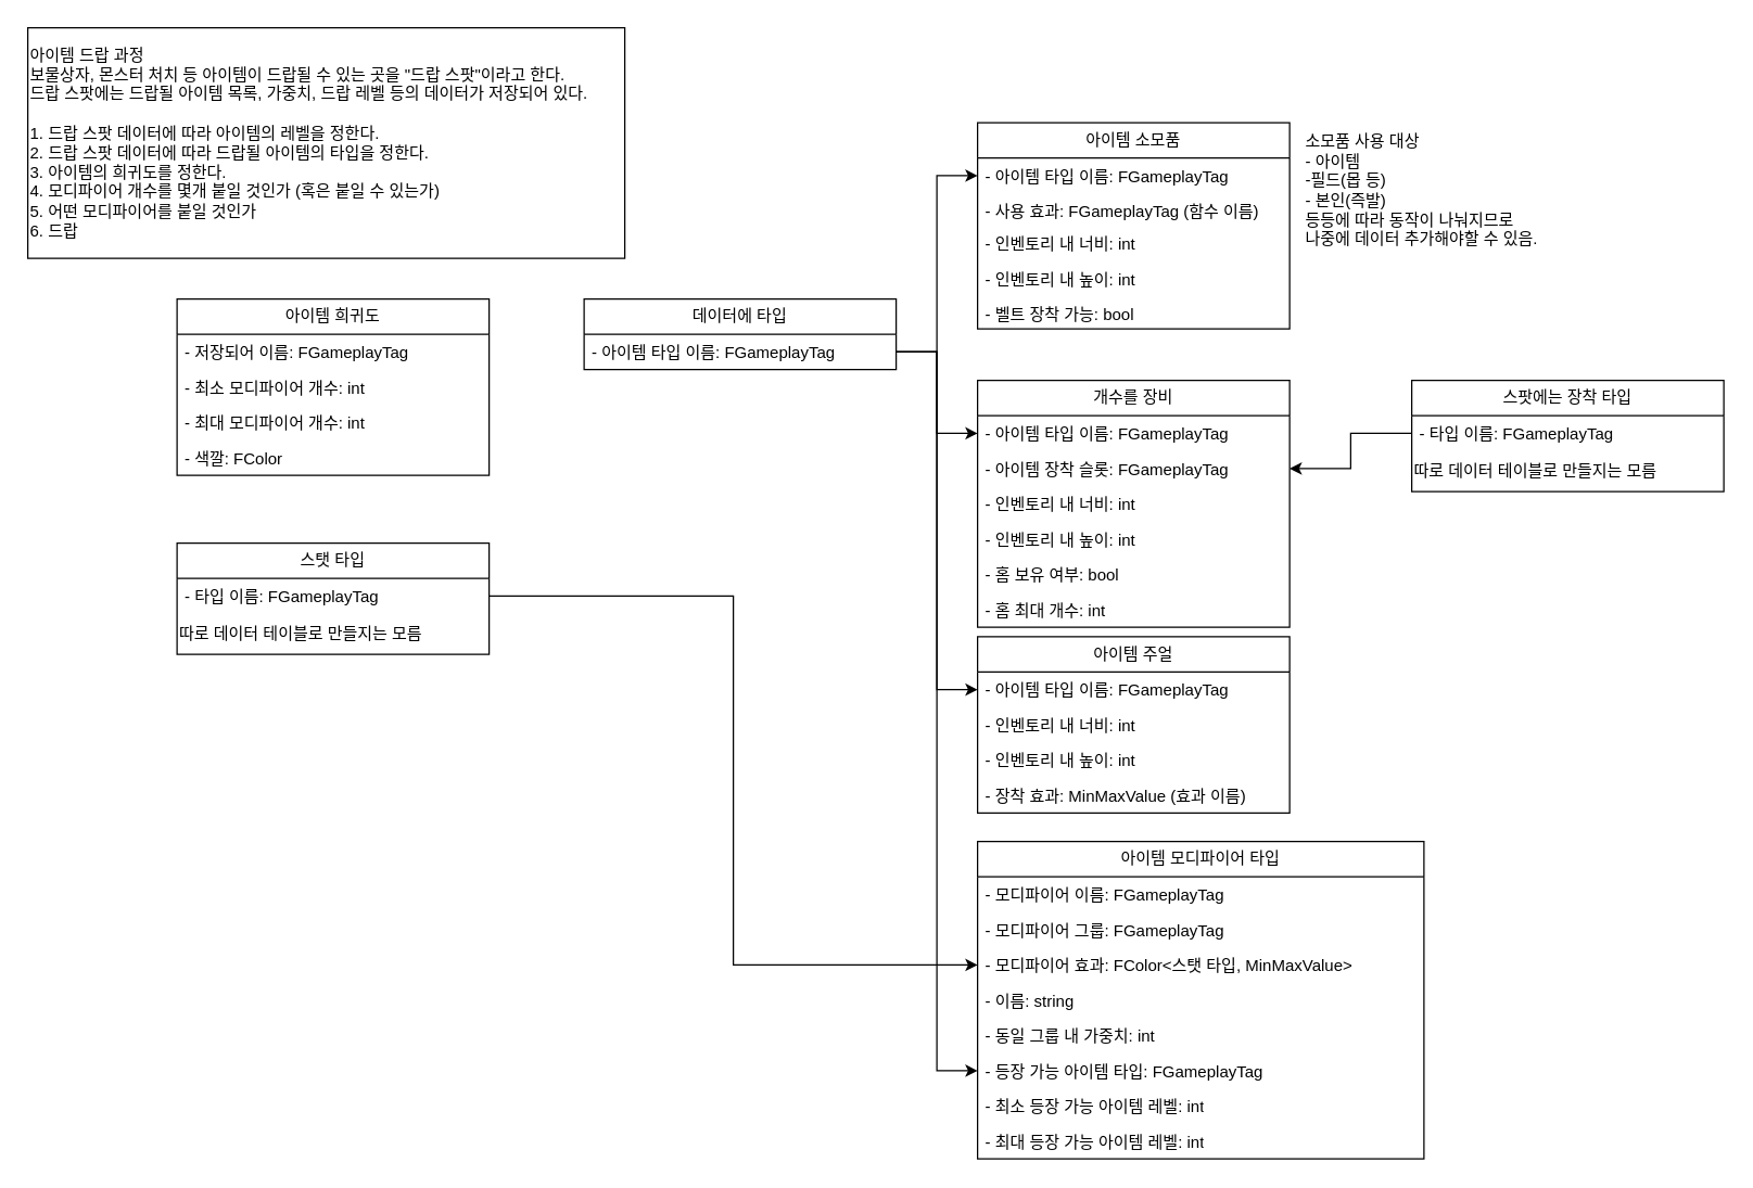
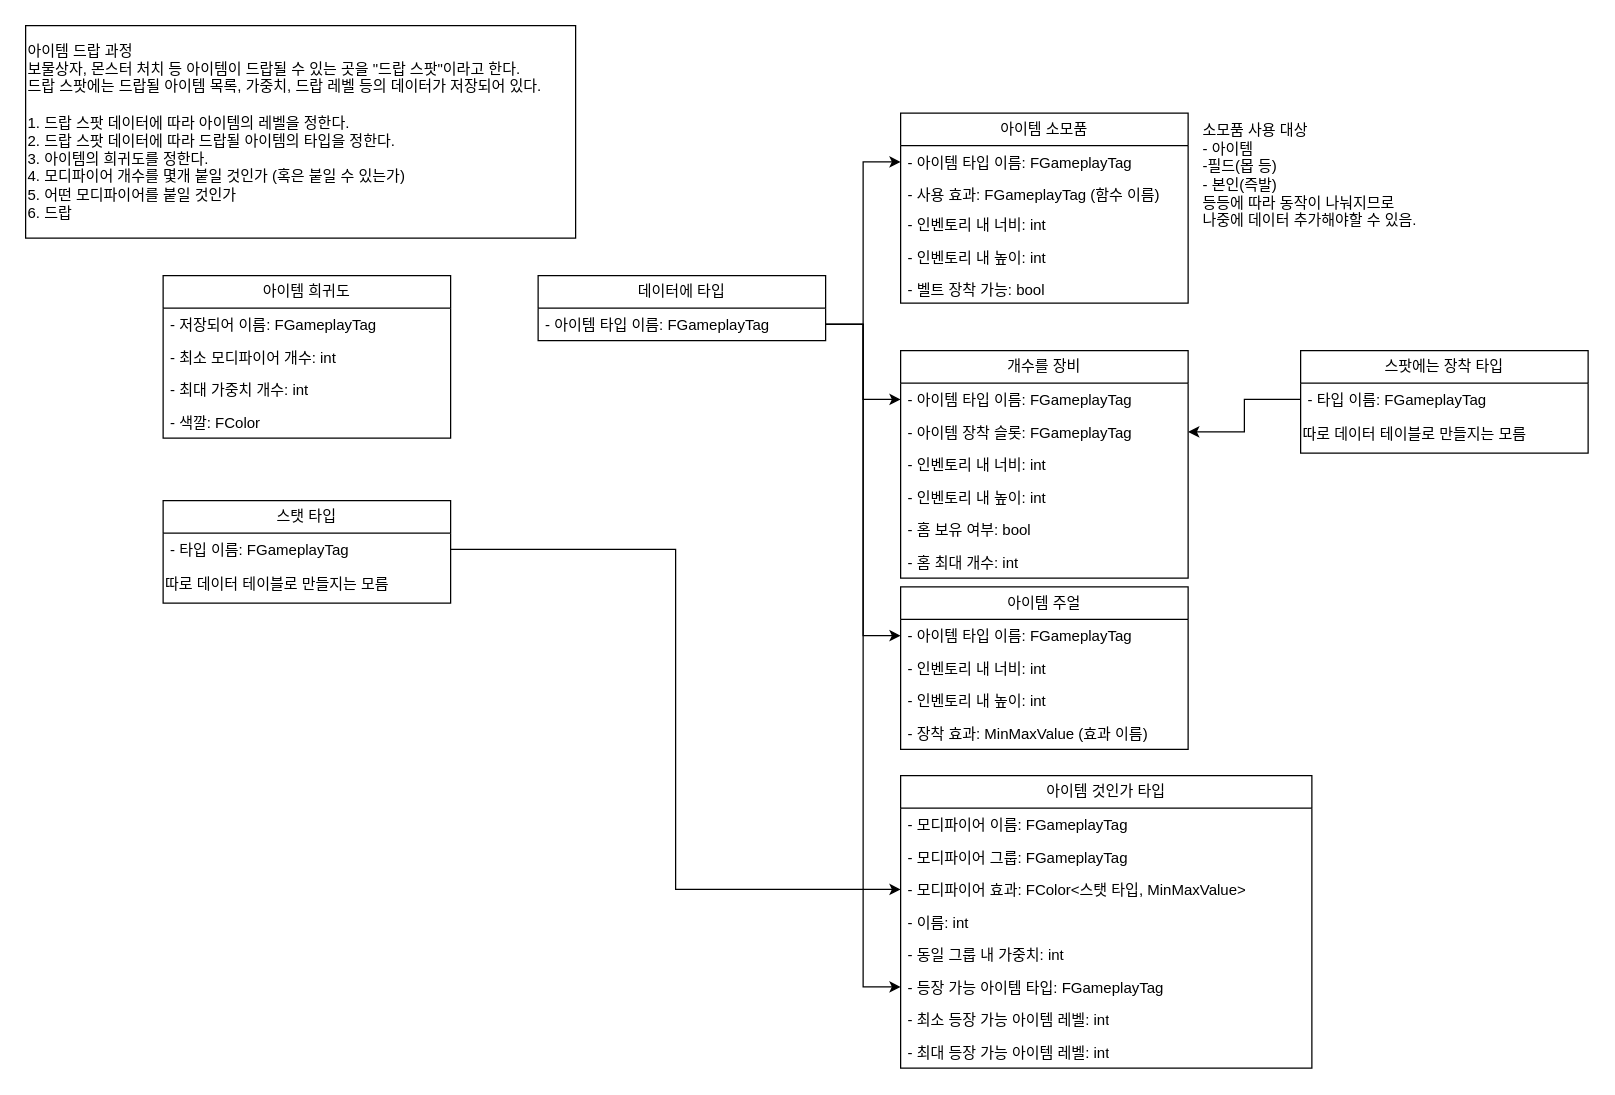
  <mxCell id="0" />
  <mxCell id="1" parent="0" />
  <mxCell id="2" value="데이터에 타입" style="swimlane;fontStyle=0;childLayout=stackLayout;horizontal=1;startSize=26;fillColor=none;horizontalStack=0;resizeParent=1;resizeParentMax=0;resizeLast=0;collapsible=1;marginBottom=0;whiteSpace=wrap;html=1;" parent="1" vertex="1"><mxGeometry x="430" y="220" width="230" height="52" as="geometry" /></mxCell>
  <mxCell id="3" value="- 아이템 타입 이름: FGameplayTag" style="text;strokeColor=none;fillColor=none;align=left;verticalAlign=top;spacingLeft=4;spacingRight=4;overflow=hidden;rotatable=0;points=[[0,0.5],[1,0.5]];portConstraint=eastwest;whiteSpace=wrap;html=1;" parent="2" vertex="1"><mxGeometry y="26" width="230" height="26" as="geometry" /></mxCell>
  <mxCell id="4" value="아이템 소모품" style="swimlane;fontStyle=0;childLayout=stackLayout;horizontal=1;startSize=26;fillColor=none;horizontalStack=0;resizeParent=1;resizeParentMax=0;resizeLast=0;collapsible=1;marginBottom=0;whiteSpace=wrap;html=1;" parent="1" vertex="1"><mxGeometry x="720" y="90" width="230" height="152" as="geometry" /></mxCell>
  <mxCell id="5" value="- 아이템 타입 이름: FGameplayTag" style="text;strokeColor=none;fillColor=none;align=left;verticalAlign=top;spacingLeft=4;spacingRight=4;overflow=hidden;rotatable=0;points=[[0,0.5],[1,0.5]];portConstraint=eastwest;whiteSpace=wrap;html=1;" parent="4" vertex="1"><mxGeometry y="26" width="230" height="26" as="geometry" /></mxCell>
  <mxCell id="6" value="- 사용 효과: FGameplayTag (함수 이름)" style="text;strokeColor=none;fillColor=none;align=left;verticalAlign=top;spacingLeft=4;spacingRight=4;overflow=hidden;rotatable=0;points=[[0,0.5],[1,0.5]];portConstraint=eastwest;whiteSpace=wrap;html=1;" parent="4" vertex="1"><mxGeometry y="52" width="230" height="24" as="geometry" /></mxCell>
  <mxCell id="7" value="- 인벤토리 내 너비: int" style="text;strokeColor=none;fillColor=none;align=left;verticalAlign=top;spacingLeft=4;spacingRight=4;overflow=hidden;rotatable=0;points=[[0,0.5],[1,0.5]];portConstraint=eastwest;whiteSpace=wrap;html=1;" vertex="1" parent="4"><mxGeometry y="76" width="230" height="26" as="geometry" /></mxCell>
  <mxCell id="8" value="- 인벤토리 내 높이: int" style="text;strokeColor=none;fillColor=none;align=left;verticalAlign=top;spacingLeft=4;spacingRight=4;overflow=hidden;rotatable=0;points=[[0,0.5],[1,0.5]];portConstraint=eastwest;whiteSpace=wrap;html=1;" vertex="1" parent="4"><mxGeometry y="102" width="230" height="26" as="geometry" /></mxCell>
  <mxCell id="9" value="- 벨트 장착 가능: bool" style="text;strokeColor=none;fillColor=none;align=left;verticalAlign=top;spacingLeft=4;spacingRight=4;overflow=hidden;rotatable=0;points=[[0,0.5],[1,0.5]];portConstraint=eastwest;whiteSpace=wrap;html=1;" parent="4" vertex="1"><mxGeometry y="128" width="230" height="24" as="geometry" /></mxCell>
  <mxCell id="10" value="개수를 장비" style="swimlane;fontStyle=0;childLayout=stackLayout;horizontal=1;startSize=26;fillColor=none;horizontalStack=0;resizeParent=1;resizeParentMax=0;resizeLast=0;collapsible=1;marginBottom=0;whiteSpace=wrap;html=1;" parent="1" vertex="1"><mxGeometry x="720" y="280" width="230" height="182" as="geometry" /></mxCell>
  <mxCell id="11" value="- 아이템 타입 이름: FGameplayTag" style="text;strokeColor=none;fillColor=none;align=left;verticalAlign=top;spacingLeft=4;spacingRight=4;overflow=hidden;rotatable=0;points=[[0,0.5],[1,0.5]];portConstraint=eastwest;whiteSpace=wrap;html=1;" parent="10" vertex="1"><mxGeometry y="26" width="230" height="26" as="geometry" /></mxCell>
  <mxCell id="12" value="- 아이템 장착 슬롯: FGameplayTag&lt;br&gt;" style="text;strokeColor=none;fillColor=none;align=left;verticalAlign=top;spacingLeft=4;spacingRight=4;overflow=hidden;rotatable=0;points=[[0,0.5],[1,0.5]];portConstraint=eastwest;whiteSpace=wrap;html=1;" parent="10" vertex="1"><mxGeometry y="52" width="230" height="26" as="geometry" /></mxCell>
  <mxCell id="13" value="- 인벤토리 내 너비: int" style="text;strokeColor=none;fillColor=none;align=left;verticalAlign=top;spacingLeft=4;spacingRight=4;overflow=hidden;rotatable=0;points=[[0,0.5],[1,0.5]];portConstraint=eastwest;whiteSpace=wrap;html=1;" vertex="1" parent="10"><mxGeometry y="78" width="230" height="26" as="geometry" /></mxCell>
  <mxCell id="14" value="- 인벤토리 내 높이: int" style="text;strokeColor=none;fillColor=none;align=left;verticalAlign=top;spacingLeft=4;spacingRight=4;overflow=hidden;rotatable=0;points=[[0,0.5],[1,0.5]];portConstraint=eastwest;whiteSpace=wrap;html=1;" parent="10" vertex="1"><mxGeometry y="104" width="230" height="26" as="geometry" /></mxCell>
  <mxCell id="15" value="- 홈 보유 여부: bool" style="text;strokeColor=none;fillColor=none;align=left;verticalAlign=top;spacingLeft=4;spacingRight=4;overflow=hidden;rotatable=0;points=[[0,0.5],[1,0.5]];portConstraint=eastwest;whiteSpace=wrap;html=1;" parent="10" vertex="1"><mxGeometry y="130" width="230" height="26" as="geometry" /></mxCell>
  <mxCell id="16" value="- 홈 최대 개수: int" style="text;strokeColor=none;fillColor=none;align=left;verticalAlign=top;spacingLeft=4;spacingRight=4;overflow=hidden;rotatable=0;points=[[0,0.5],[1,0.5]];portConstraint=eastwest;whiteSpace=wrap;html=1;" parent="10" vertex="1"><mxGeometry y="156" width="230" height="26" as="geometry" /></mxCell>
  <mxCell id="17" value="소모품 사용 대상&lt;br&gt;&lt;div style=&quot;&quot;&gt;&lt;span style=&quot;background-color: initial;&quot;&gt;- 아이템&lt;/span&gt;&lt;/div&gt;-필드(몹 등)&lt;br&gt;- 본인(즉발)&lt;br&gt;등등에 따라 동작이 나눠지므로 &lt;br&gt;나중에 데이터 추가해야할 수 있음." style="text;html=1;align=left;verticalAlign=middle;resizable=0;points=[];autosize=1;strokeColor=none;fillColor=none;" parent="1" vertex="1"><mxGeometry x="960" y="90" width="210" height="100" as="geometry" /></mxCell>
  <mxCell id="18" value="아이템 주얼" style="swimlane;fontStyle=0;childLayout=stackLayout;horizontal=1;startSize=26;fillColor=none;horizontalStack=0;resizeParent=1;resizeParentMax=0;resizeLast=0;collapsible=1;marginBottom=0;whiteSpace=wrap;html=1;" parent="1" vertex="1"><mxGeometry x="720" y="469" width="230" height="130" as="geometry" /></mxCell>
  <mxCell id="19" value="- 아이템 타입 이름: FGameplayTag" style="text;strokeColor=none;fillColor=none;align=left;verticalAlign=top;spacingLeft=4;spacingRight=4;overflow=hidden;rotatable=0;points=[[0,0.5],[1,0.5]];portConstraint=eastwest;whiteSpace=wrap;html=1;" parent="18" vertex="1"><mxGeometry y="26" width="230" height="26" as="geometry" /></mxCell>
  <mxCell id="20" value="- 인벤토리 내 너비: int" style="text;strokeColor=none;fillColor=none;align=left;verticalAlign=top;spacingLeft=4;spacingRight=4;overflow=hidden;rotatable=0;points=[[0,0.5],[1,0.5]];portConstraint=eastwest;whiteSpace=wrap;html=1;" vertex="1" parent="18"><mxGeometry y="52" width="230" height="26" as="geometry" /></mxCell>
  <mxCell id="21" value="- 인벤토리 내 높이: int" style="text;strokeColor=none;fillColor=none;align=left;verticalAlign=top;spacingLeft=4;spacingRight=4;overflow=hidden;rotatable=0;points=[[0,0.5],[1,0.5]];portConstraint=eastwest;whiteSpace=wrap;html=1;" vertex="1" parent="18"><mxGeometry y="78" width="230" height="26" as="geometry" /></mxCell>
  <mxCell id="22" value="- 장착 효과: MinMaxValue (효과 이름)" style="text;strokeColor=none;fillColor=none;align=left;verticalAlign=top;spacingLeft=4;spacingRight=4;overflow=hidden;rotatable=0;points=[[0,0.5],[1,0.5]];portConstraint=eastwest;whiteSpace=wrap;html=1;" parent="18" vertex="1"><mxGeometry y="104" width="230" height="26" as="geometry" /></mxCell>
  <mxCell id="23" value="" style="edgeStyle=orthogonalEdgeStyle;rounded=0;orthogonalLoop=1;jettySize=auto;html=1;" parent="1" source="3" target="5" edge="1"><mxGeometry relative="1" as="geometry" /></mxCell>
  <mxCell id="24" value="" style="edgeStyle=orthogonalEdgeStyle;rounded=0;orthogonalLoop=1;jettySize=auto;html=1;" parent="1" source="3" target="11" edge="1"><mxGeometry relative="1" as="geometry" /></mxCell>
  <mxCell id="25" value="" style="edgeStyle=orthogonalEdgeStyle;rounded=0;orthogonalLoop=1;jettySize=auto;html=1;" parent="1" source="3" target="19" edge="1"><mxGeometry relative="1" as="geometry"><mxPoint x="670" y="139" as="sourcePoint" /><mxPoint x="730" y="329" as="targetPoint" /></mxGeometry></mxCell>
- <mxCell id="26" value="아이템 모디파이어 타입" style="swimlane;fontStyle=0;childLayout=stackLayout;horizontal=1;startSize=26;fillColor=none;horizontalStack=0;resizeParent=1;resizeParentMax=0;resizeLast=0;collapsible=1;marginBottom=0;whiteSpace=wrap;html=1;" parent="1" vertex="1"><mxGeometry x="720" y="620" width="329" height="234" as="geometry" /></mxCell>
+ <mxCell id="26" value="아이템 것인가 타입" style="swimlane;fontStyle=0;childLayout=stackLayout;horizontal=1;startSize=26;fillColor=none;horizontalStack=0;resizeParent=1;resizeParentMax=0;resizeLast=0;collapsible=1;marginBottom=0;whiteSpace=wrap;html=1;" parent="1" vertex="1"><mxGeometry x="720" y="620" width="329" height="234" as="geometry" /></mxCell>
  <mxCell id="27" value="- 모디파이어 이름: FGameplayTag" style="text;strokeColor=none;fillColor=none;align=left;verticalAlign=top;spacingLeft=4;spacingRight=4;overflow=hidden;rotatable=0;points=[[0,0.5],[1,0.5]];portConstraint=eastwest;whiteSpace=wrap;html=1;" parent="26" vertex="1"><mxGeometry y="26" width="329" height="26" as="geometry" /></mxCell>
  <mxCell id="28" value="- 모디파이어 그룹: FGameplayTag" style="text;strokeColor=none;fillColor=none;align=left;verticalAlign=top;spacingLeft=4;spacingRight=4;overflow=hidden;rotatable=0;points=[[0,0.5],[1,0.5]];portConstraint=eastwest;whiteSpace=wrap;html=1;" parent="26" vertex="1"><mxGeometry y="52" width="329" height="26" as="geometry" /></mxCell>
  <mxCell id="29" value="- 모디파이어 효과: FColor&amp;lt;스탯 타입, MinMaxValue&amp;gt;" style="text;strokeColor=none;fillColor=none;align=left;verticalAlign=top;spacingLeft=4;spacingRight=4;overflow=hidden;rotatable=0;points=[[0,0.5],[1,0.5]];portConstraint=eastwest;whiteSpace=wrap;html=1;" parent="26" vertex="1"><mxGeometry y="78" width="329" height="26" as="geometry" /></mxCell>
- <mxCell id="30" value="- 이름: string" style="text;strokeColor=none;fillColor=none;align=left;verticalAlign=top;spacingLeft=4;spacingRight=4;overflow=hidden;rotatable=0;points=[[0,0.5],[1,0.5]];portConstraint=eastwest;whiteSpace=wrap;html=1;" parent="26" vertex="1"><mxGeometry y="104" width="329" height="26" as="geometry" /></mxCell>
+ <mxCell id="30" value="- 이름: int" style="text;strokeColor=none;fillColor=none;align=left;verticalAlign=top;spacingLeft=4;spacingRight=4;overflow=hidden;rotatable=0;points=[[0,0.5],[1,0.5]];portConstraint=eastwest;whiteSpace=wrap;html=1;" parent="26" vertex="1"><mxGeometry y="104" width="329" height="26" as="geometry" /></mxCell>
  <mxCell id="31" value="- 동일 그룹 내 가중치: int&amp;nbsp;" style="text;strokeColor=none;fillColor=none;align=left;verticalAlign=top;spacingLeft=4;spacingRight=4;overflow=hidden;rotatable=0;points=[[0,0.5],[1,0.5]];portConstraint=eastwest;whiteSpace=wrap;html=1;" parent="26" vertex="1"><mxGeometry y="130" width="329" height="26" as="geometry" /></mxCell>
  <mxCell id="32" value="- 등장 가능 아이템 타입: FGameplayTag" style="text;strokeColor=none;fillColor=none;align=left;verticalAlign=top;spacingLeft=4;spacingRight=4;overflow=hidden;rotatable=0;points=[[0,0.5],[1,0.5]];portConstraint=eastwest;whiteSpace=wrap;html=1;" parent="26" vertex="1"><mxGeometry y="156" width="329" height="26" as="geometry" /></mxCell>
  <mxCell id="33" value="- 최소 등장 가능 아이템 레벨: int" style="text;strokeColor=none;fillColor=none;align=left;verticalAlign=top;spacingLeft=4;spacingRight=4;overflow=hidden;rotatable=0;points=[[0,0.5],[1,0.5]];portConstraint=eastwest;whiteSpace=wrap;html=1;" parent="26" vertex="1"><mxGeometry y="182" width="329" height="26" as="geometry" /></mxCell>
  <mxCell id="34" value="- 최대 등장 가능 아이템 레벨: int" style="text;strokeColor=none;fillColor=none;align=left;verticalAlign=top;spacingLeft=4;spacingRight=4;overflow=hidden;rotatable=0;points=[[0,0.5],[1,0.5]];portConstraint=eastwest;whiteSpace=wrap;html=1;" parent="26" vertex="1"><mxGeometry y="208" width="329" height="26" as="geometry" /></mxCell>
  <mxCell id="35" value="" style="edgeStyle=orthogonalEdgeStyle;rounded=0;orthogonalLoop=1;jettySize=auto;html=1;" parent="1" source="3" target="32" edge="1"><mxGeometry relative="1" as="geometry" /></mxCell>
  <mxCell id="36" value="스탯 타입" style="swimlane;fontStyle=0;childLayout=stackLayout;horizontal=1;startSize=26;fillColor=none;horizontalStack=0;resizeParent=1;resizeParentMax=0;resizeLast=0;collapsible=1;marginBottom=0;whiteSpace=wrap;html=1;" parent="1" vertex="1"><mxGeometry x="130" y="400" width="230" height="82" as="geometry" /></mxCell>
  <mxCell id="37" value="- 타입 이름: FGameplayTag" style="text;strokeColor=none;fillColor=none;align=left;verticalAlign=top;spacingLeft=4;spacingRight=4;overflow=hidden;rotatable=0;points=[[0,0.5],[1,0.5]];portConstraint=eastwest;whiteSpace=wrap;html=1;" parent="36" vertex="1"><mxGeometry y="26" width="230" height="26" as="geometry" /></mxCell>
  <mxCell id="38" value="따로 데이터 테이블로 만들지는 모름" style="text;html=1;align=left;verticalAlign=middle;resizable=0;points=[];autosize=1;strokeColor=none;fillColor=none;" parent="36" vertex="1"><mxGeometry y="52" width="230" height="30" as="geometry" /></mxCell>
  <mxCell id="39" value="" style="edgeStyle=orthogonalEdgeStyle;rounded=0;orthogonalLoop=1;jettySize=auto;html=1;" parent="1" source="37" target="29" edge="1"><mxGeometry relative="1" as="geometry"><mxPoint x="391" y="-30" as="sourcePoint" /><mxPoint x="320" y="100" as="targetPoint" /></mxGeometry></mxCell>
  <mxCell id="40" value="아이템 희귀도" style="swimlane;fontStyle=0;childLayout=stackLayout;horizontal=1;startSize=26;fillColor=none;horizontalStack=0;resizeParent=1;resizeParentMax=0;resizeLast=0;collapsible=1;marginBottom=0;whiteSpace=wrap;html=1;" parent="1" vertex="1"><mxGeometry x="130" y="220" width="230" height="130" as="geometry" /></mxCell>
  <mxCell id="41" value="- 저장되어 이름: FGameplayTag" style="text;strokeColor=none;fillColor=none;align=left;verticalAlign=top;spacingLeft=4;spacingRight=4;overflow=hidden;rotatable=0;points=[[0,0.5],[1,0.5]];portConstraint=eastwest;whiteSpace=wrap;html=1;" parent="40" vertex="1"><mxGeometry y="26" width="230" height="26" as="geometry" /></mxCell>
  <mxCell id="42" value="- 최소 모디파이어 개수: int" style="text;strokeColor=none;fillColor=none;align=left;verticalAlign=top;spacingLeft=4;spacingRight=4;overflow=hidden;rotatable=0;points=[[0,0.5],[1,0.5]];portConstraint=eastwest;whiteSpace=wrap;html=1;" parent="40" vertex="1"><mxGeometry y="52" width="230" height="26" as="geometry" /></mxCell>
- <mxCell id="43" value="- 최대 모디파이어 개수: int" style="text;strokeColor=none;fillColor=none;align=left;verticalAlign=top;spacingLeft=4;spacingRight=4;overflow=hidden;rotatable=0;points=[[0,0.5],[1,0.5]];portConstraint=eastwest;whiteSpace=wrap;html=1;" parent="40" vertex="1"><mxGeometry y="78" width="230" height="26" as="geometry" /></mxCell>
+ <mxCell id="43" value="- 최대 가중치 개수: int" style="text;strokeColor=none;fillColor=none;align=left;verticalAlign=top;spacingLeft=4;spacingRight=4;overflow=hidden;rotatable=0;points=[[0,0.5],[1,0.5]];portConstraint=eastwest;whiteSpace=wrap;html=1;" parent="40" vertex="1"><mxGeometry y="78" width="230" height="26" as="geometry" /></mxCell>
  <mxCell id="44" value="- 색깔: FColor" style="text;strokeColor=none;fillColor=none;align=left;verticalAlign=top;spacingLeft=4;spacingRight=4;overflow=hidden;rotatable=0;points=[[0,0.5],[1,0.5]];portConstraint=eastwest;whiteSpace=wrap;html=1;" parent="40" vertex="1"><mxGeometry y="104" width="230" height="26" as="geometry" /></mxCell>
  <mxCell id="45" value="아이템 드랍 과정&lt;br&gt;보물상자, 몬스터 처치 등 아이템이 드랍될 수 있는 곳을 &quot;드랍 스팟&quot;이라고 한다.&lt;br&gt;드랍 스팟에는 드랍될 아이템 목록, 가중치, 드랍 레벨 등의 데이터가 저장되어 있다.&lt;br&gt;&lt;br&gt;1. 드랍 스팟 데이터에 따라 아이템의 레벨을 정한다.&lt;br&gt;2. 드랍 스팟 데이터에 따라 드랍될 아이템의 타입을 정한다.&lt;br style=&quot;border-color: var(--border-color);&quot;&gt;&lt;span style=&quot;&quot;&gt;3. 아이템의 희귀도를 정한다.&lt;/span&gt;&lt;br style=&quot;border-color: var(--border-color);&quot;&gt;&lt;span style=&quot;&quot;&gt;4. 모디파이어 개수를 몇개 붙일 것인가 (혹은 붙일 수 있는가)&lt;/span&gt;&lt;br style=&quot;border-color: var(--border-color);&quot;&gt;&lt;span style=&quot;&quot;&gt;5. 어떤 모디파이어를 붙일 것인가&lt;/span&gt;&lt;br style=&quot;border-color: var(--border-color);&quot;&gt;&lt;span style=&quot;&quot;&gt;6. 드랍&lt;/span&gt;" style="rounded=0;whiteSpace=wrap;html=1;align=left;" parent="1" vertex="1"><mxGeometry x="20" y="20" width="440" height="170" as="geometry" /></mxCell>
  <mxCell id="46" value="스팟에는 장착 타입" style="swimlane;fontStyle=0;childLayout=stackLayout;horizontal=1;startSize=26;fillColor=none;horizontalStack=0;resizeParent=1;resizeParentMax=0;resizeLast=0;collapsible=1;marginBottom=0;whiteSpace=wrap;html=1;" parent="1" vertex="1"><mxGeometry x="1040" y="280" width="230" height="82" as="geometry" /></mxCell>
  <mxCell id="47" value="- 타입 이름: FGameplayTag" style="text;strokeColor=none;fillColor=none;align=left;verticalAlign=top;spacingLeft=4;spacingRight=4;overflow=hidden;rotatable=0;points=[[0,0.5],[1,0.5]];portConstraint=eastwest;whiteSpace=wrap;html=1;" parent="46" vertex="1"><mxGeometry y="26" width="230" height="26" as="geometry" /></mxCell>
  <mxCell id="48" value="따로 데이터 테이블로 만들지는 모름" style="text;html=1;align=left;verticalAlign=middle;resizable=0;points=[];autosize=1;strokeColor=none;fillColor=none;" parent="46" vertex="1"><mxGeometry y="52" width="230" height="30" as="geometry" /></mxCell>
  <mxCell id="49" value="" style="edgeStyle=orthogonalEdgeStyle;rounded=0;orthogonalLoop=1;jettySize=auto;html=1;" parent="1" source="47" target="12" edge="1"><mxGeometry relative="1" as="geometry" /></mxCell>
